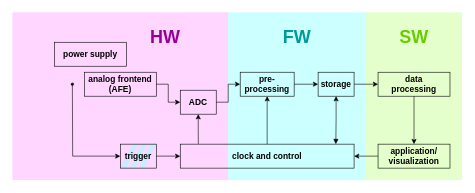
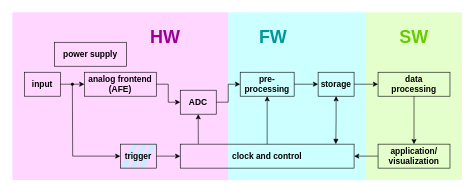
  <mxCell id="0" />
  <mxCell id="1" parent="0" />
  <mxCell id="2" value="" style="rounded=0;whiteSpace=wrap;html=1;strokeColor=none;fillColor=#FF99FF;opacity=40;fontStyle=1;fontSize=14;" parent="1" vertex="1"><mxGeometry x="20" y="20" width="360" height="280" as="geometry" /></mxCell>
  <mxCell id="3" value="" style="rounded=0;whiteSpace=wrap;html=1;strokeColor=none;fillColor=#CCFF99;opacity=50;fontStyle=1;fontSize=14;" parent="1" vertex="1"><mxGeometry x="610" y="20" width="160" height="280" as="geometry" /></mxCell>
  <mxCell id="4" value="" style="rounded=0;whiteSpace=wrap;html=1;strokeColor=none;fillColor=#99FFFF;opacity=50;fontStyle=1;fontSize=14;" parent="1" vertex="1"><mxGeometry x="380" y="20" width="230" height="280" as="geometry" /></mxCell>
  <mxCell id="5" value="power supply" style="rounded=0;whiteSpace=wrap;html=1;fillColor=none;fontStyle=1;fontSize=14;" parent="1" vertex="1"><mxGeometry x="90" y="70" width="120" height="40" as="geometry" /></mxCell>
+ <mxCell id="6" value="" style="edgeStyle=orthogonalEdgeStyle;rounded=0;orthogonalLoop=1;jettySize=auto;html=1;" parent="1" source="7" target="9" edge="1"><mxGeometry relative="1" as="geometry" /></mxCell>
+ <mxCell id="7" value="input" style="rounded=0;whiteSpace=wrap;html=1;fillColor=none;fontStyle=1;fontSize=14;" parent="1" vertex="1"><mxGeometry x="40" y="120" width="60" height="40" as="geometry" /></mxCell>
  <mxCell id="8" value="" style="edgeStyle=orthogonalEdgeStyle;rounded=0;orthogonalLoop=1;jettySize=auto;html=1;" parent="1" source="9" target="11" edge="1"><mxGeometry relative="1" as="geometry" /></mxCell>
  <mxCell id="9" value="analog frontend (AFE)" style="rounded=0;whiteSpace=wrap;html=1;fillColor=none;fontStyle=1;fontSize=14;" parent="1" vertex="1"><mxGeometry x="140" y="120" width="120" height="40" as="geometry" /></mxCell>
  <mxCell id="10" value="" style="edgeStyle=orthogonalEdgeStyle;rounded=0;orthogonalLoop=1;jettySize=auto;html=1;" parent="1" source="11" target="15" edge="1"><mxGeometry relative="1" as="geometry" /></mxCell>
  <mxCell id="11" value="ADC" style="rounded=0;whiteSpace=wrap;html=1;fillColor=none;fontStyle=1;fontSize=14;" parent="1" vertex="1"><mxGeometry x="300" y="150" width="60" height="40" as="geometry" /></mxCell>
  <mxCell id="12" value="clock and control" style="rounded=0;whiteSpace=wrap;html=1;fillColor=none;fontStyle=1;fontSize=14;" parent="1" vertex="1"><mxGeometry x="300" y="240" width="290" height="40" as="geometry" /></mxCell>
  <mxCell id="13" value="" style="edgeStyle=orthogonalEdgeStyle;rounded=0;orthogonalLoop=1;jettySize=auto;html=1;" parent="1" source="15" target="17" edge="1"><mxGeometry relative="1" as="geometry" /></mxCell>
  <mxCell id="14" style="edgeStyle=orthogonalEdgeStyle;rounded=0;orthogonalLoop=1;jettySize=auto;html=1;exitX=0.5;exitY=1;exitDx=0;exitDy=0;entryX=0.5;entryY=0;entryDx=0;entryDy=0;startArrow=classic;startFill=1;endArrow=none;" parent="1" source="15" target="12" edge="1"><mxGeometry relative="1" as="geometry" /></mxCell>
  <mxCell id="15" value="pre-processing" style="rounded=0;whiteSpace=wrap;html=1;fillColor=none;fontStyle=1;fontSize=14;" parent="1" vertex="1"><mxGeometry x="400" y="120" width="90" height="40" as="geometry" /></mxCell>
  <mxCell id="16" value="" style="edgeStyle=orthogonalEdgeStyle;rounded=0;orthogonalLoop=1;jettySize=auto;html=1;" parent="1" source="17" target="21" edge="1"><mxGeometry relative="1" as="geometry" /></mxCell>
  <mxCell id="17" value="storage" style="rounded=0;whiteSpace=wrap;html=1;fillColor=none;fontStyle=1;fontSize=14;" parent="1" vertex="1"><mxGeometry x="530" y="120" width="60" height="40" as="geometry" /></mxCell>
  <mxCell id="18" value="" style="edgeStyle=orthogonalEdgeStyle;rounded=0;orthogonalLoop=1;jettySize=auto;html=1;" parent="1" source="19" target="12" edge="1"><mxGeometry relative="1" as="geometry" /></mxCell>
  <mxCell id="19" value="application/&lt;br&gt;visualization" style="rounded=0;whiteSpace=wrap;html=1;fillColor=none;fontStyle=1;fontSize=14;" parent="1" vertex="1"><mxGeometry x="630" y="240" width="120" height="40" as="geometry" /></mxCell>
  <mxCell id="20" value="" style="edgeStyle=orthogonalEdgeStyle;rounded=0;orthogonalLoop=1;jettySize=auto;html=1;" parent="1" source="21" target="19" edge="1"><mxGeometry relative="1" as="geometry" /></mxCell>
  <mxCell id="21" value="data&lt;div&gt;processing&lt;/div&gt;" style="rounded=0;whiteSpace=wrap;html=1;fillColor=none;fontStyle=1;fontSize=14;" parent="1" vertex="1"><mxGeometry x="630" y="120" width="120" height="40" as="geometry" /></mxCell>
  <mxCell id="22" style="edgeStyle=orthogonalEdgeStyle;rounded=0;orthogonalLoop=1;jettySize=auto;html=1;exitX=0;exitY=0.5;exitDx=0;exitDy=0;startArrow=classic;startFill=1;endArrow=none;" parent="1" source="33" edge="1"><mxGeometry relative="1" as="geometry"><mxPoint x="120" y="140" as="targetPoint" /></mxGeometry></mxCell>
  <mxCell id="23" value="" style="edgeStyle=orthogonalEdgeStyle;rounded=0;orthogonalLoop=1;jettySize=auto;html=1;" parent="1" source="33" target="12" edge="1"><mxGeometry relative="1" as="geometry" /></mxCell>
  <mxCell id="24" style="edgeStyle=orthogonalEdgeStyle;rounded=0;orthogonalLoop=1;jettySize=auto;html=1;exitX=0.5;exitY=1;exitDx=0;exitDy=0;entryX=0.895;entryY=0;entryDx=0;entryDy=0;entryPerimeter=0;startArrow=classic;startFill=1;endArrow=block;" parent="1" source="17" target="12" edge="1"><mxGeometry relative="1" as="geometry" /></mxCell>
- <mxCell id="25" value="&lt;span style=&quot;font-size: 30px;&quot;&gt;&lt;b&gt;FW&lt;/b&gt;&lt;/span&gt;" style="text;html=1;align=center;verticalAlign=middle;whiteSpace=wrap;rounded=0;fontColor=#009999;" parent="1" vertex="1"><mxGeometry x="460" y="40" width="70" height="40" as="geometry" /></mxCell>
+ <mxCell id="25" value="&lt;span style=&quot;font-size: 30px;&quot;&gt;&lt;b&gt;FW&lt;/b&gt;&lt;/span&gt;" style="text;html=1;align=center;verticalAlign=middle;whiteSpace=wrap;rounded=0;fontColor=#009999;" parent="1" vertex="1"><mxGeometry x="420" y="40" width="70" height="40" as="geometry" /></mxCell>
  <mxCell id="26" value="&lt;b&gt;&lt;font style=&quot;font-size: 30px;&quot;&gt;HW&lt;/font&gt;&lt;/b&gt;" style="text;html=1;align=center;verticalAlign=middle;whiteSpace=wrap;rounded=0;fontColor=#990099;" parent="1" vertex="1"><mxGeometry x="240" y="40" width="70" height="40" as="geometry" /></mxCell>
  <mxCell id="27" value="&lt;span style=&quot;font-size: 30px;&quot;&gt;&lt;b style=&quot;&quot;&gt;SW&lt;/b&gt;&lt;/span&gt;" style="text;html=1;align=center;verticalAlign=middle;whiteSpace=wrap;rounded=0;fontColor=#66CC00;" parent="1" vertex="1"><mxGeometry x="655" y="40" width="70" height="40" as="geometry" /></mxCell>
  <mxCell id="28" style="edgeStyle=orthogonalEdgeStyle;rounded=0;orthogonalLoop=1;jettySize=auto;html=1;exitX=0.5;exitY=1;exitDx=0;exitDy=0;entryX=0.104;entryY=-0.013;entryDx=0;entryDy=0;entryPerimeter=0;startArrow=classic;startFill=1;endArrow=none;" parent="1" source="11" target="12" edge="1"><mxGeometry relative="1" as="geometry" /></mxCell>
  <mxCell id="29" value="" style="ellipse;whiteSpace=wrap;html=1;aspect=fixed;fillColor=#000000;spacing=2;" parent="1" vertex="1"><mxGeometry x="118" y="138" width="4" height="4" as="geometry" /></mxCell>
  <mxCell id="30" value="" style="shape=parallelogram;perimeter=parallelogramPerimeter;whiteSpace=wrap;html=1;fixedSize=1;strokeColor=none;fillColor=light-dark(#99FFFF,#EDEDED);opacity=50;" parent="1" vertex="1"><mxGeometry x="200" y="240" width="30" height="40" as="geometry" /></mxCell>
  <mxCell id="31" value="" style="shape=parallelogram;perimeter=parallelogramPerimeter;whiteSpace=wrap;html=1;fixedSize=1;strokeColor=none;fillColor=light-dark(#99FFFF,#EDEDED);opacity=50;" parent="1" vertex="1"><mxGeometry x="215" y="240" width="30" height="40" as="geometry" /></mxCell>
  <mxCell id="32" value="" style="shape=parallelogram;perimeter=parallelogramPerimeter;whiteSpace=wrap;html=1;fixedSize=1;strokeColor=none;fillColor=light-dark(#99FFFF,#EDEDED);opacity=50;" parent="1" vertex="1"><mxGeometry x="230" y="240" width="30" height="40" as="geometry" /></mxCell>
  <mxCell id="33" value="trigger" style="rounded=0;whiteSpace=wrap;html=1;fillColor=none;fontStyle=1;fontSize=14;" parent="1" vertex="1"><mxGeometry x="200" y="240" width="60" height="40" as="geometry" /></mxCell>
